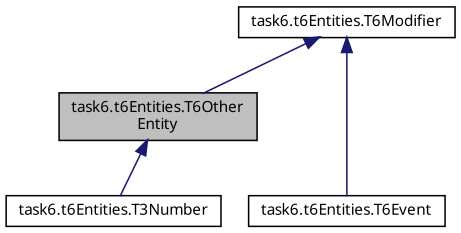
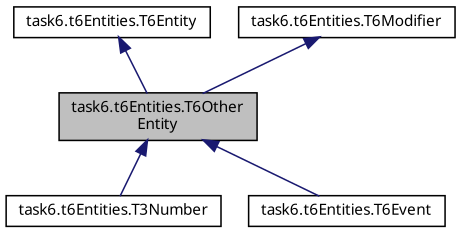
  digraph {
    fontname="Noto Sans"
    node [color=black fillcolor=white fontname="Noto Sans" fontsize=10 shape=record style=filled]
    edge [color=midnightblue dir=back fontname="Noto Sans" fontsize=10 labelfontname=Helvetica labelfontsize=10 style=solid]
    n1 [fillcolor=grey75 fontcolor=black height=0.2 label="task6.t6Entities.T6Other\lEntity" width=0.4]
    n2 [height=0.2 label="task6.t6Entities.T6Event" width=0.4]
    n3 [height=0.2 label="task6.t6Entities.T3Number" width=0.4]
    n4 [height=0.2 label="task6.t6Entities.T6Modifier" width=0.4]
-   n4 -> n2
+   n5 [height=0.2 label="task6.t6Entities.T6Entity" width=0.4]
+   n1 -> n2
    n1 -> n3
    n4 -> n1
+   n5 -> n1
  }
